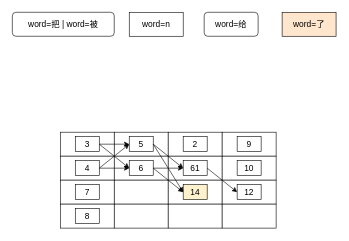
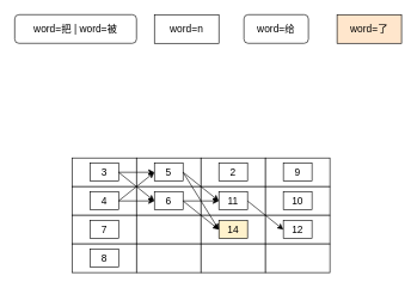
  <mxCell id="0" />
  <mxCell id="1" parent="0" />
  <mxCell id="2" value="3" style="rounded=0;whiteSpace=wrap;html=1;fontSize=14;" parent="1" vertex="1"><mxGeometry x="100" y="220" width="90" height="40" as="geometry" /></mxCell>
  <mxCell id="3" value="4" style="rounded=0;whiteSpace=wrap;html=1;fontSize=14;" parent="1" vertex="1"><mxGeometry x="100" y="260" width="90" height="40" as="geometry" /></mxCell>
  <mxCell id="4" value="8" style="rounded=0;whiteSpace=wrap;html=1;fontSize=14;" parent="1" vertex="1"><mxGeometry x="100" y="300" width="90" height="40" as="geometry" /></mxCell>
  <mxCell id="5" value="word=把 | word=被" style="whiteSpace=wrap;html=1;fontSize=14;rounded=1;" parent="1" vertex="1"><mxGeometry x="20" y="20" width="170" height="40" as="geometry" /></mxCell>
  <mxCell id="6" value="5" style="rounded=0;whiteSpace=wrap;html=1;fontSize=14;" parent="1" vertex="1"><mxGeometry x="190" y="220" width="90" height="40" as="geometry" /></mxCell>
  <mxCell id="7" value="7" style="rounded=0;whiteSpace=wrap;html=1;fontSize=14;" parent="1" vertex="1"><mxGeometry x="190" y="260" width="90" height="40" as="geometry" /></mxCell>
  <mxCell id="8" value="" style="rounded=0;whiteSpace=wrap;html=1;fontSize=14;" parent="1" vertex="1"><mxGeometry x="190" y="300" width="90" height="40" as="geometry" /></mxCell>
  <mxCell id="9" value="word=给" style="whiteSpace=wrap;html=1;fontSize=14;rounded=1;" parent="1" vertex="1"><mxGeometry x="340" y="20" width="90" height="40" as="geometry" /></mxCell>
  <mxCell id="10" value="9" style="rounded=0;whiteSpace=wrap;html=1;fontSize=14;" parent="1" vertex="1"><mxGeometry x="100" y="340" width="90" height="40" as="geometry" /></mxCell>
  <mxCell id="11" value="" style="rounded=0;whiteSpace=wrap;html=1;fontSize=14;" parent="1" vertex="1"><mxGeometry x="190" y="340" width="90" height="40" as="geometry" /></mxCell>
  <mxCell id="12" value="6" style="rounded=0;whiteSpace=wrap;html=1;fontSize=14;" parent="1" vertex="1"><mxGeometry x="280" y="220" width="90" height="40" as="geometry" /></mxCell>
  <mxCell id="13" value="10" style="rounded=0;whiteSpace=wrap;html=1;fontSize=14;" parent="1" vertex="1"><mxGeometry x="280" y="260" width="90" height="40" as="geometry" /></mxCell>
  <mxCell id="14" value="12" style="rounded=0;whiteSpace=wrap;html=1;fontSize=14;" parent="1" vertex="1"><mxGeometry x="280" y="300" width="90" height="40" as="geometry" /></mxCell>
  <mxCell id="15" value="word=n" style="rounded=0;whiteSpace=wrap;html=1;fontSize=14;" parent="1" vertex="1"><mxGeometry x="215" y="20" width="90" height="40" as="geometry" /></mxCell>
  <mxCell id="16" value="" style="rounded=0;whiteSpace=wrap;html=1;fontSize=14;" parent="1" vertex="1"><mxGeometry x="280" y="340" width="90" height="40" as="geometry" /></mxCell>
  <mxCell id="17" value="2" style="rounded=0;whiteSpace=wrap;html=1;fontSize=14;" parent="1" vertex="1"><mxGeometry x="370" y="220" width="90" height="40" as="geometry" /></mxCell>
  <mxCell id="18" value="10" style="rounded=0;whiteSpace=wrap;html=1;fontSize=14;" parent="1" vertex="1"><mxGeometry x="370" y="260" width="90" height="40" as="geometry" /></mxCell>
  <mxCell id="19" value="15" style="rounded=0;whiteSpace=wrap;html=1;fontSize=14;" parent="1" vertex="1"><mxGeometry x="370" y="300" width="90" height="40" as="geometry" /></mxCell>
  <mxCell id="20" value="word=了" style="rounded=0;whiteSpace=wrap;html=1;fontSize=14;fillColor=#ffe6cc;" parent="1" vertex="1"><mxGeometry x="470" y="20" width="90" height="40" as="geometry" /></mxCell>
  <mxCell id="21" value="" style="rounded=0;whiteSpace=wrap;html=1;fontSize=14;" parent="1" vertex="1"><mxGeometry x="370" y="340" width="90" height="40" as="geometry" /></mxCell>
  <mxCell id="22" value="3" style="rounded=0;whiteSpace=wrap;html=1;fontSize=14;" parent="1" vertex="1"><mxGeometry x="125" y="227.5" width="40" height="25" as="geometry" /></mxCell>
  <mxCell id="23" value="4" style="rounded=0;whiteSpace=wrap;html=1;fontSize=14;" parent="1" vertex="1"><mxGeometry x="125" y="267.5" width="40" height="25" as="geometry" /></mxCell>
  <mxCell id="24" value="7" style="rounded=0;whiteSpace=wrap;html=1;direction=west;fontSize=14;" parent="1" vertex="1"><mxGeometry x="125" y="307.5" width="40" height="25" as="geometry" /></mxCell>
  <mxCell id="25" value="8" style="rounded=0;whiteSpace=wrap;html=1;fontSize=14;" parent="1" vertex="1"><mxGeometry x="125" y="347.5" width="40" height="25" as="geometry" /></mxCell>
  <mxCell id="26" value="5" style="rounded=0;whiteSpace=wrap;html=1;fontSize=14;" parent="1" vertex="1"><mxGeometry x="215" y="227.5" width="40" height="25" as="geometry" /></mxCell>
  <mxCell id="27" value="6" style="rounded=0;whiteSpace=wrap;html=1;fontSize=14;" parent="1" vertex="1"><mxGeometry x="215" y="267.5" width="40" height="25" as="geometry" /></mxCell>
  <mxCell id="28" value="" style="endArrow=classic;html=1;rounded=0;exitX=1;exitY=0.5;exitDx=0;exitDy=0;entryX=0;entryY=0.5;entryDx=0;entryDy=0;fontSize=14;" parent="1" source="22" target="27" edge="1"><mxGeometry width="50" height="50" relative="1" as="geometry"><mxPoint x="140" y="510" as="sourcePoint" /><mxPoint x="190" y="460" as="targetPoint" /></mxGeometry></mxCell>
  <mxCell id="29" value="" style="endArrow=classic;html=1;rounded=0;exitX=1;exitY=0.5;exitDx=0;exitDy=0;entryX=0;entryY=0.5;entryDx=0;entryDy=0;fontSize=14;" parent="1" source="23" target="27" edge="1"><mxGeometry width="50" height="50" relative="1" as="geometry"><mxPoint x="175" y="250" as="sourcePoint" /><mxPoint x="220" y="280" as="targetPoint" /></mxGeometry></mxCell>
  <mxCell id="30" value="" style="endArrow=classic;html=1;rounded=0;exitX=1;exitY=0.5;exitDx=0;exitDy=0;entryX=0;entryY=0.5;entryDx=0;entryDy=0;fontSize=14;" parent="1" source="27" target="32" edge="1"><mxGeometry width="50" height="50" relative="1" as="geometry"><mxPoint x="260" y="480" as="sourcePoint" /><mxPoint x="250" y="450" as="targetPoint" /></mxGeometry></mxCell>
  <mxCell id="31" value="2" style="rounded=0;whiteSpace=wrap;html=1;fontSize=14;" parent="1" vertex="1"><mxGeometry x="305" y="227.5" width="40" height="25" as="geometry" /></mxCell>
- <mxCell id="32" value="61" style="rounded=0;whiteSpace=wrap;html=1;fontSize=14;" parent="1" vertex="1"><mxGeometry x="305" y="267.5" width="40" height="25" as="geometry" /></mxCell>
+ <mxCell id="32" value="11" style="rounded=0;whiteSpace=wrap;html=1;fontSize=14;" parent="1" vertex="1"><mxGeometry x="305" y="267.5" width="40" height="25" as="geometry" /></mxCell>
  <mxCell id="33" value="14" style="rounded=0;whiteSpace=wrap;html=1;fontSize=14;fillColor=#fff2cc;" parent="1" vertex="1"><mxGeometry x="305" y="307.5" width="40" height="25" as="geometry" /></mxCell>
  <mxCell id="34" value="" style="endArrow=classic;html=1;rounded=0;exitX=1;exitY=0.5;exitDx=0;exitDy=0;entryX=0;entryY=0.5;entryDx=0;entryDy=0;fontSize=14;" parent="1" source="27" target="33" edge="1"><mxGeometry width="50" height="50" relative="1" as="geometry"><mxPoint x="265" y="290" as="sourcePoint" /><mxPoint x="315" y="290" as="targetPoint" /></mxGeometry></mxCell>
  <mxCell id="35" value="" style="endArrow=classic;html=1;rounded=0;exitX=1;exitY=0.5;exitDx=0;exitDy=0;entryX=0;entryY=0.5;entryDx=0;entryDy=0;fontSize=14;" parent="1" source="32" target="38" edge="1"><mxGeometry width="50" height="50" relative="1" as="geometry"><mxPoint x="215" y="470" as="sourcePoint" /><mxPoint x="265" y="470" as="targetPoint" /></mxGeometry></mxCell>
  <mxCell id="36" value="9" style="rounded=0;whiteSpace=wrap;html=1;fontSize=14;" parent="1" vertex="1"><mxGeometry x="395" y="227.5" width="40" height="25" as="geometry" /></mxCell>
  <mxCell id="37" value="10" style="rounded=0;whiteSpace=wrap;html=1;fontSize=14;" parent="1" vertex="1"><mxGeometry x="395" y="267.5" width="40" height="25" as="geometry" /></mxCell>
  <mxCell id="38" value="12" style="rounded=0;whiteSpace=wrap;html=1;fontSize=14;" parent="1" vertex="1"><mxGeometry x="395" y="307.5" width="40" height="25" as="geometry" /></mxCell>
  <mxCell id="39" value="" style="endArrow=classic;html=1;rounded=0;exitX=1;exitY=0.5;exitDx=0;exitDy=0;entryX=0;entryY=0.5;entryDx=0;entryDy=0;fontSize=14;" parent="1" source="26" target="32" edge="1"><mxGeometry width="50" height="50" relative="1" as="geometry"><mxPoint x="175" y="250" as="sourcePoint" /><mxPoint x="225" y="290" as="targetPoint" /></mxGeometry></mxCell>
  <mxCell id="40" value="" style="endArrow=classic;html=1;rounded=0;exitX=1;exitY=0.5;exitDx=0;exitDy=0;entryX=0;entryY=0.5;entryDx=0;entryDy=0;fontSize=14;" parent="1" source="26" target="33" edge="1"><mxGeometry width="50" height="50" relative="1" as="geometry"><mxPoint x="265" y="250" as="sourcePoint" /><mxPoint x="315" y="290" as="targetPoint" /></mxGeometry></mxCell>
  <mxCell id="41" value="" style="endArrow=classic;html=1;rounded=0;exitX=1;exitY=0.5;exitDx=0;exitDy=0;entryX=0;entryY=0.5;entryDx=0;entryDy=0;fontSize=14;" parent="1" source="23" target="26" edge="1"><mxGeometry width="50" height="50" relative="1" as="geometry"><mxPoint x="175" y="290" as="sourcePoint" /><mxPoint x="225" y="290" as="targetPoint" /></mxGeometry></mxCell>
  <mxCell id="42" value="" style="endArrow=classic;html=1;rounded=0;exitX=1;exitY=0.5;exitDx=0;exitDy=0;entryX=0;entryY=0.5;entryDx=0;entryDy=0;fontSize=14;" parent="1" source="22" target="26" edge="1"><mxGeometry width="50" height="50" relative="1" as="geometry"><mxPoint x="175" y="290" as="sourcePoint" /><mxPoint x="225" y="250" as="targetPoint" /></mxGeometry></mxCell>
